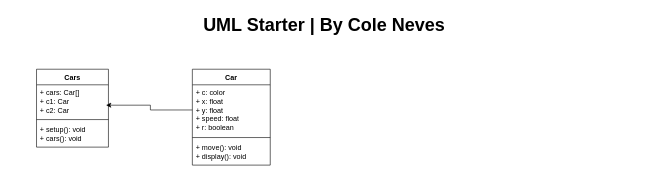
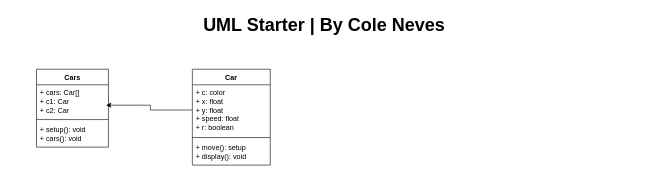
  <mxCell id="0" />
  <mxCell id="1" parent="0" />
  <mxCell id="2" value="&lt;span style=&quot;font-size: 30px;&quot;&gt;&lt;b&gt;UML Starter | By Cole Neves&lt;/b&gt;&lt;/span&gt;" style="text;html=1;align=center;verticalAlign=middle;whiteSpace=wrap;rounded=0;" vertex="1" parent="1"><mxGeometry x="20" y="20" width="1040" height="40" as="geometry" /></mxCell>
  <mxCell id="3" value="Cars" style="swimlane;fontStyle=1;align=center;verticalAlign=top;childLayout=stackLayout;horizontal=1;startSize=26;horizontalStack=0;resizeParent=1;resizeParentMax=0;resizeLast=0;collapsible=1;marginBottom=0;whiteSpace=wrap;html=1;direction=east;" vertex="1" parent="1"><mxGeometry x="60" y="115" width="120" height="130" as="geometry" /></mxCell>
  <mxCell id="4" value="+ cars: Car[]&lt;div&gt;+ c1: Car&lt;/div&gt;&lt;div&gt;+ c2: Car&lt;/div&gt;" style="text;strokeColor=none;fillColor=none;align=left;verticalAlign=top;spacingLeft=4;spacingRight=4;overflow=hidden;rotatable=0;points=[[0,0.5],[1,0.5]];portConstraint=eastwest;whiteSpace=wrap;html=1;" vertex="1" parent="3"><mxGeometry y="26" width="120" height="54" as="geometry" /></mxCell>
  <mxCell id="5" value="" style="line;strokeWidth=1;fillColor=none;align=left;verticalAlign=middle;spacingTop=-1;spacingLeft=3;spacingRight=3;rotatable=0;labelPosition=right;points=[];portConstraint=eastwest;strokeColor=inherit;" vertex="1" parent="3"><mxGeometry y="80" width="120" height="8" as="geometry" /></mxCell>
  <mxCell id="6" value="+ setup(): void&lt;div&gt;+ cars(): void&lt;/div&gt;" style="text;strokeColor=none;fillColor=none;align=left;verticalAlign=top;spacingLeft=4;spacingRight=4;overflow=hidden;rotatable=0;points=[[0,0.5],[1,0.5]];portConstraint=eastwest;whiteSpace=wrap;html=1;" vertex="1" parent="3"><mxGeometry y="88" width="120" height="42" as="geometry" /></mxCell>
  <mxCell id="7" value="Car" style="swimlane;fontStyle=1;align=center;verticalAlign=top;childLayout=stackLayout;horizontal=1;startSize=26;horizontalStack=0;resizeParent=1;resizeParentMax=0;resizeLast=0;collapsible=1;marginBottom=0;whiteSpace=wrap;html=1;direction=east;" vertex="1" parent="1"><mxGeometry x="320" y="115" width="130" height="160" as="geometry" /></mxCell>
  <mxCell id="8" value="+ c: color&lt;div&gt;+ x: float&lt;br&gt;&lt;/div&gt;&lt;div&gt;+ y: float&lt;br&gt;&lt;/div&gt;&lt;div&gt;+ speed: float&lt;/div&gt;&lt;div&gt;+ r: boolean&lt;br&gt;&lt;/div&gt;" style="text;strokeColor=none;fillColor=none;align=left;verticalAlign=top;spacingLeft=4;spacingRight=4;overflow=hidden;rotatable=0;points=[[0,0.5],[1,0.5]];portConstraint=eastwest;whiteSpace=wrap;html=1;" vertex="1" parent="7"><mxGeometry y="26" width="130" height="84" as="geometry" /></mxCell>
  <mxCell id="9" value="" style="line;strokeWidth=1;fillColor=none;align=left;verticalAlign=middle;spacingTop=-1;spacingLeft=3;spacingRight=3;rotatable=0;labelPosition=right;points=[];portConstraint=eastwest;strokeColor=inherit;" vertex="1" parent="7"><mxGeometry y="110" width="130" height="8" as="geometry" /></mxCell>
- <mxCell id="10" value="+ move(): void&lt;div&gt;+ display(): void&lt;br&gt;&lt;/div&gt;" style="text;strokeColor=none;fillColor=none;align=left;verticalAlign=top;spacingLeft=4;spacingRight=4;overflow=hidden;rotatable=0;points=[[0,0.5],[1,0.5]];portConstraint=eastwest;whiteSpace=wrap;html=1;" vertex="1" parent="7"><mxGeometry y="118" width="130" height="42" as="geometry" /></mxCell>
+ <mxCell id="10" value="+ move(): setup&lt;div&gt;+ display(): void&lt;br&gt;&lt;/div&gt;" style="text;strokeColor=none;fillColor=none;align=left;verticalAlign=top;spacingLeft=4;spacingRight=4;overflow=hidden;rotatable=0;points=[[0,0.5],[1,0.5]];portConstraint=eastwest;whiteSpace=wrap;html=1;" vertex="1" parent="7"><mxGeometry y="118" width="130" height="42" as="geometry" /></mxCell>
  <mxCell id="11" style="edgeStyle=orthogonalEdgeStyle;rounded=0;orthogonalLoop=1;jettySize=auto;html=1;entryX=0.967;entryY=0.63;entryDx=0;entryDy=0;entryPerimeter=0;" edge="1" parent="1" source="8" target="4"><mxGeometry relative="1" as="geometry" /></mxCell>
